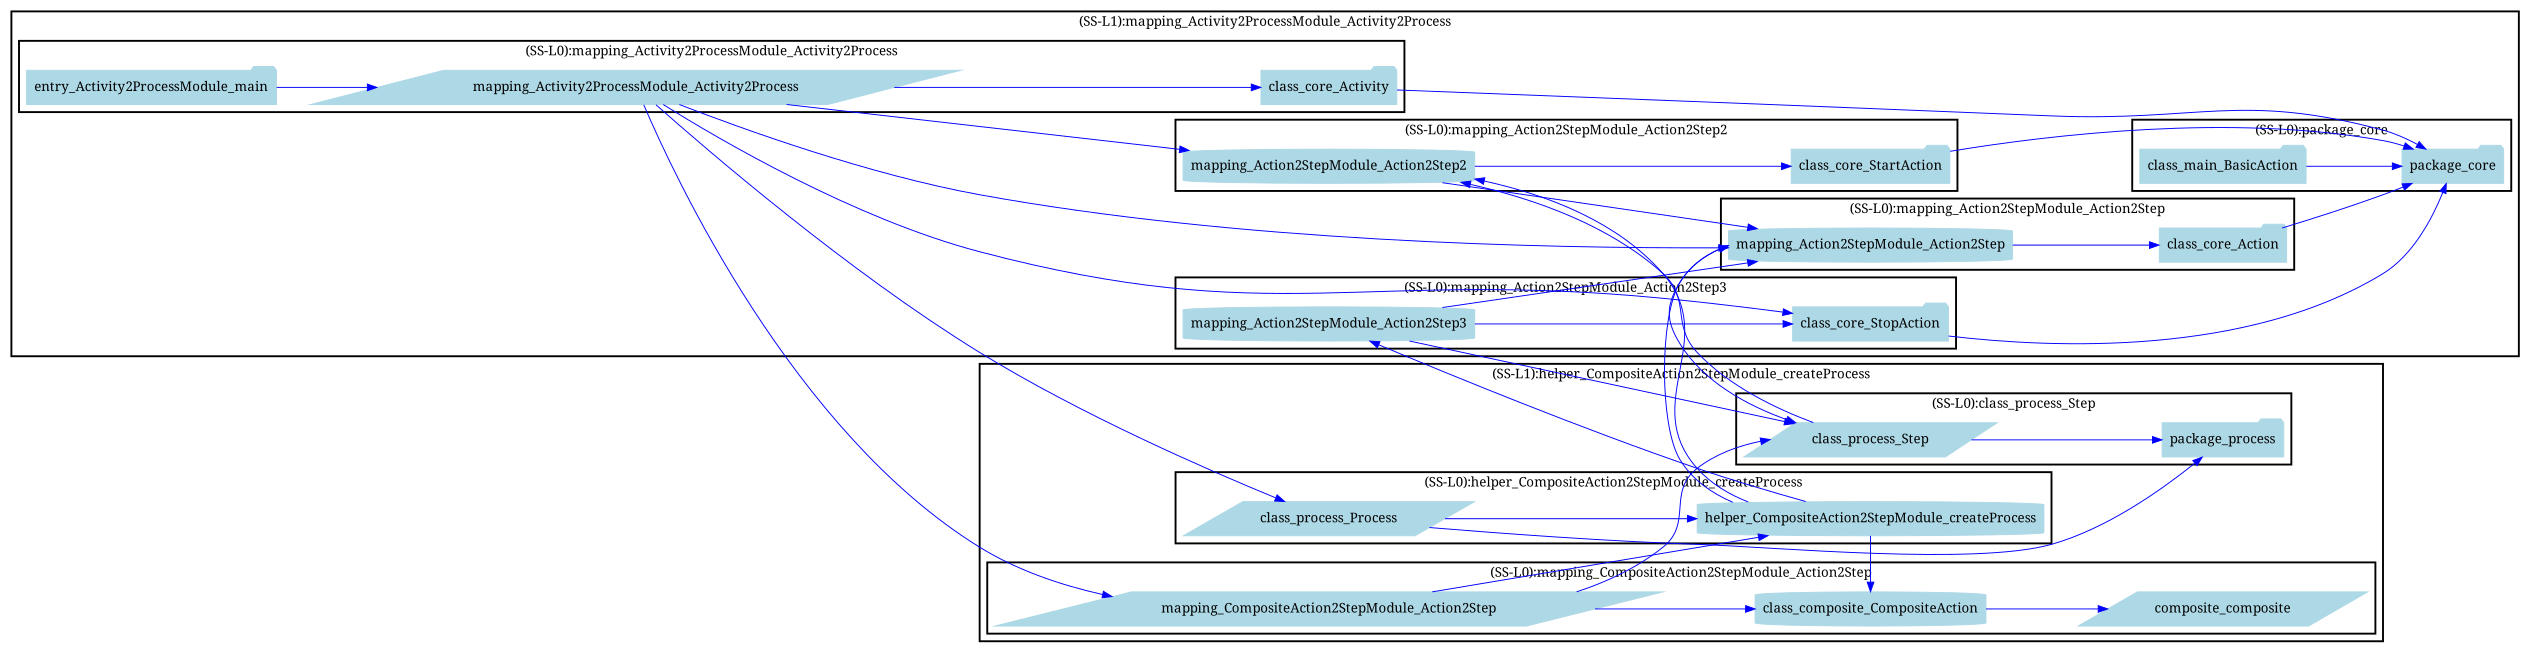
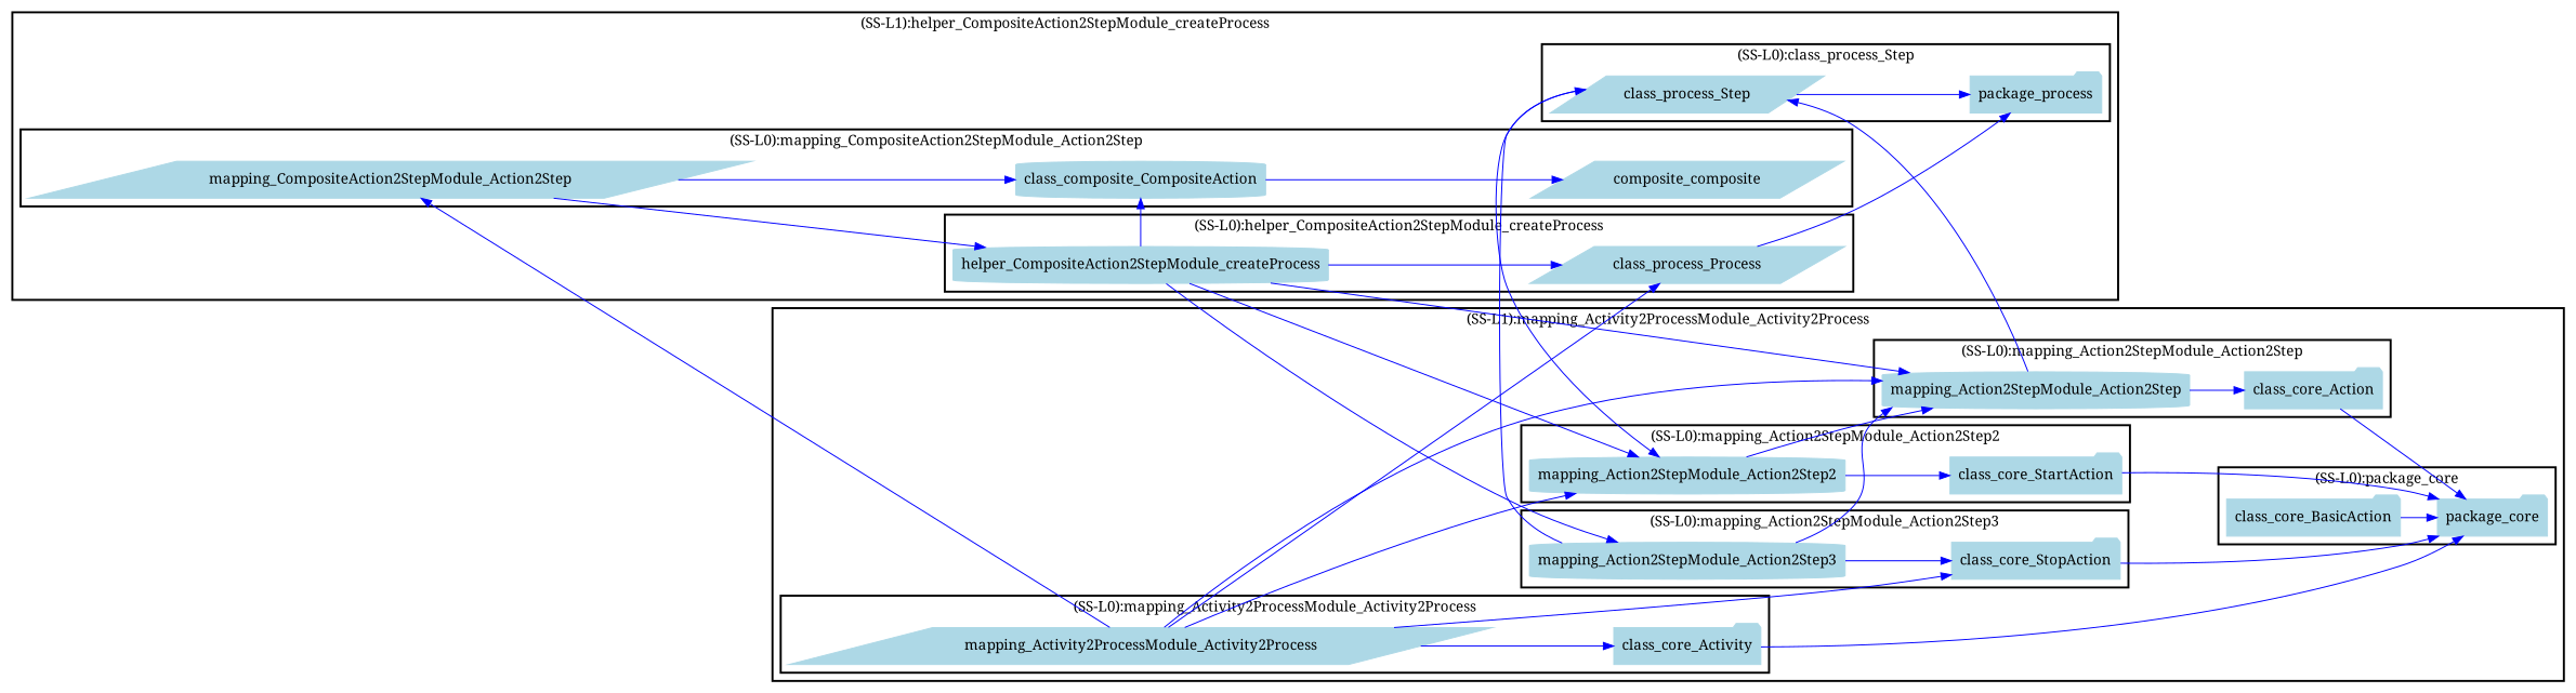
  digraph {
    fontname="Noto Serif"
    rankdir=LR
    node [color=lightblue fontcolor=black fontname="Noto Serif" shape=folder style=filled]
    edge [color=blue font=6 fontname="Noto Serif"]
    n1 [label=mapping_Action2StepModule_Action2Step shape=cylinder]
    n2 [label=class_core_Action]
    n3 [label=package_core]
-   n4 [label=class_main_BasicAction]
+   n4 [label=class_core_BasicAction]
    n5 [label=mapping_Activity2ProcessModule_Activity2Process shape=parallelogram]
-   n6 [label=entry_Activity2ProcessModule_main]
    n7 [label=class_core_Activity]
    n8 [label=class_core_StartAction]
    n9 [label=mapping_Action2StepModule_Action2Step2 shape=cylinder]
    n10 [label=mapping_Action2StepModule_Action2Step3 shape=cylinder]
    n11 [label=class_core_StopAction]
    n12 [label=package_process]
    n13 [label=class_process_Step shape=parallelogram]
    n14 [label=class_process_Process shape=parallelogram]
    n15 [label=helper_CompositeAction2StepModule_createProcess shape=cylinder]
    n16 [label=composite_composite shape=parallelogram]
    n17 [label=mapping_CompositeAction2StepModule_Action2Step shape=parallelogram]
    n18 [label=class_composite_CompositeAction shape=cylinder]
    subgraph cluster_1 {
      color=black
      label="(SS-L1):mapping_Activity2ProcessModule_Activity2Process"
      style=bold
      subgraph cluster_2 {
        color=black
        label="(SS-L0):mapping_Action2StepModule_Action2Step"
        style=bold
        n1
        n2
      }
      subgraph cluster_3 {
        color=black
        label="(SS-L0):package_core"
        style=bold
        n3
        n4
      }
      subgraph cluster_4 {
        color=black
        label="(SS-L0):mapping_Activity2ProcessModule_Activity2Process"
        style=bold
        n5
-       n6
        n7
      }
      subgraph cluster_5 {
        color=black
        label="(SS-L0):mapping_Action2StepModule_Action2Step2"
        style=bold
        n8
        n9
      }
      subgraph cluster_6 {
        color=black
        label="(SS-L0):mapping_Action2StepModule_Action2Step3"
        style=bold
        n10
        n11
      }
    }
    subgraph cluster_7 {
      color=black
      label="(SS-L1):helper_CompositeAction2StepModule_createProcess"
      style=bold
      subgraph cluster_8 {
        color=black
        label="(SS-L0):class_process_Step"
        style=bold
        n12
        n13
      }
      subgraph cluster_9 {
        color=black
        label="(SS-L0):helper_CompositeAction2StepModule_createProcess"
        style=bold
        n14
        n15
      }
      subgraph cluster_10 {
        color=black
        label="(SS-L0):mapping_CompositeAction2StepModule_Action2Step"
        style=bold
        n16
        n17
        n18
      }
    }
    n1 -> n2
    n1 -> n13
    n2 -> n3
    n4 -> n3
    n5 -> n1
    n5 -> n7
    n5 -> n9
    n5 -> n11
    n5 -> n14
    n5 -> n17
-   n6 -> n5
    n7 -> n3
    n8 -> n3
    n9 -> n1
    n9 -> n8
    n10 -> n1
    n10 -> n11
    n10 -> n13
    n11 -> n3
    n13 -> n9
    n13 -> n12
    n14 -> n12
    n15 -> n1
    n15 -> n9
    n15 -> n10
-   n14 -> n15
+   n15 -> n14
    n15 -> n18
-   n17 -> n13
    n17 -> n15
    n17 -> n18
    n18 -> n16
  }
